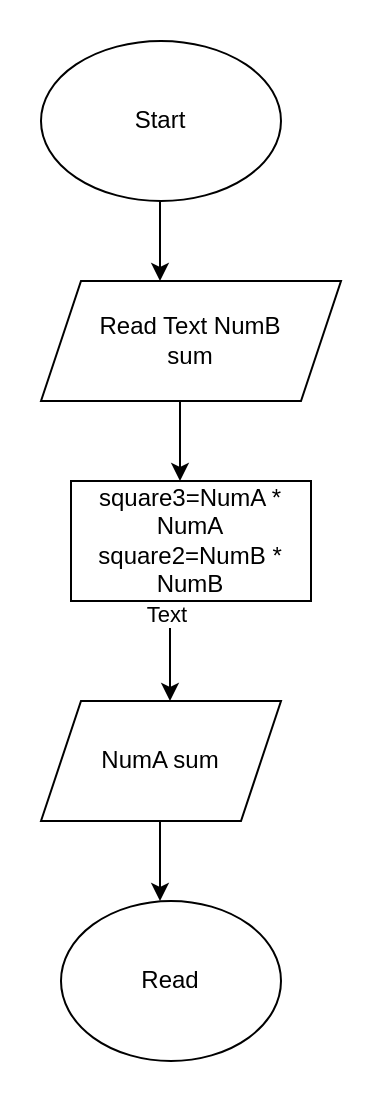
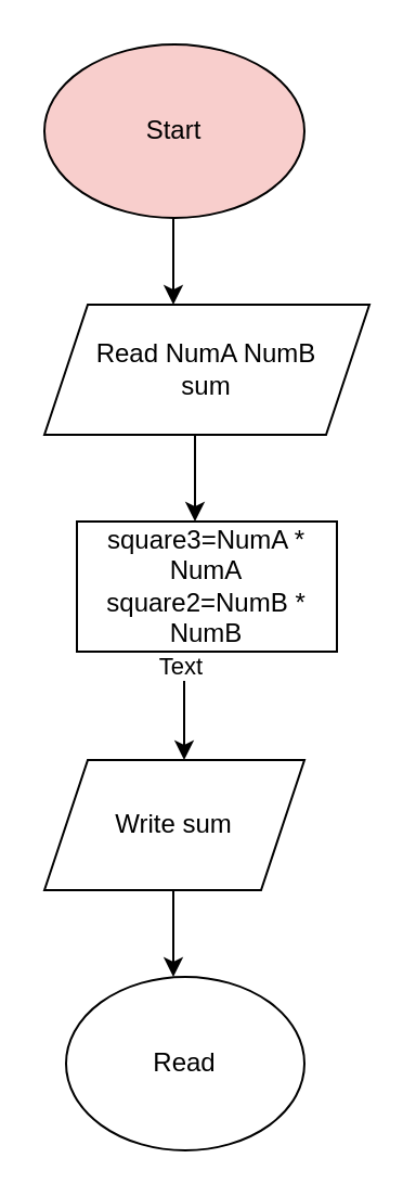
  <mxCell id="0" />
  <mxCell id="1" parent="0" />
- <mxCell id="2" value="Start" style="ellipse;whiteSpace=wrap;html=1;" vertex="1" parent="1"><mxGeometry x="20" y="20" width="120" height="80" as="geometry" /></mxCell>
- <mxCell id="3" value="Read Text NumB&lt;br&gt;sum" style="shape=parallelogram;perimeter=parallelogramPerimeter;whiteSpace=wrap;html=1;fixedSize=1;" vertex="1" parent="1"><mxGeometry x="20" y="140" width="150" height="60" as="geometry" /></mxCell>
+ <mxCell id="2" value="Start" style="ellipse;whiteSpace=wrap;html=1;fillColor=#f8cecc;" vertex="1" parent="1"><mxGeometry x="20" y="20" width="120" height="80" as="geometry" /></mxCell>
+ <mxCell id="3" value="Read NumA NumB&lt;br&gt;sum" style="shape=parallelogram;perimeter=parallelogramPerimeter;whiteSpace=wrap;html=1;fixedSize=1;" vertex="1" parent="1"><mxGeometry x="20" y="140" width="150" height="60" as="geometry" /></mxCell>
  <mxCell id="4" value="square3=NumA * NumA&lt;br&gt;square2=NumB * NumB" style="rounded=0;whiteSpace=wrap;html=1;" vertex="1" parent="1"><mxGeometry x="35" y="240" width="120" height="60" as="geometry" /></mxCell>
  <mxCell id="5" value="" style="endArrow=classic;html=1;rounded=0;" edge="1" parent="1"><mxGeometry width="50" height="50" relative="1" as="geometry"><mxPoint x="79.5" y="100" as="sourcePoint" /><mxPoint x="79.5" y="140" as="targetPoint" /><Array as="points"><mxPoint x="79.5" y="120" /></Array></mxGeometry></mxCell>
  <mxCell id="6" value="" style="endArrow=classic;html=1;rounded=0;" edge="1" parent="1"><mxGeometry width="50" height="50" relative="1" as="geometry"><mxPoint x="89.5" y="200" as="sourcePoint" /><mxPoint x="89.5" y="240" as="targetPoint" /></mxGeometry></mxCell>
- <mxCell id="7" value="NumA sum" style="shape=parallelogram;perimeter=parallelogramPerimeter;whiteSpace=wrap;html=1;fixedSize=1;" vertex="1" parent="1"><mxGeometry x="20" y="350" width="120" height="60" as="geometry" /></mxCell>
+ <mxCell id="7" value="Write sum" style="shape=parallelogram;perimeter=parallelogramPerimeter;whiteSpace=wrap;html=1;fixedSize=1;" vertex="1" parent="1"><mxGeometry x="20" y="350" width="120" height="60" as="geometry" /></mxCell>
  <mxCell id="8" value="" style="endArrow=classic;html=1;rounded=0;" edge="1" parent="1"><mxGeometry width="50" height="50" relative="1" as="geometry"><mxPoint x="84.5" y="300" as="sourcePoint" /><mxPoint x="84.5" y="350" as="targetPoint" /><Array as="points"><mxPoint x="84.5" y="320" /></Array></mxGeometry></mxCell>
  <mxCell id="9" value="Text" style="edgeLabel;html=1;align=center;verticalAlign=middle;resizable=0;points=[];" vertex="1" connectable="0" parent="8"><mxGeometry x="-0.76" y="-2" relative="1" as="geometry"><mxPoint as="offset" /></mxGeometry></mxCell>
  <mxCell id="10" value="Read" style="ellipse;whiteSpace=wrap;html=1;" vertex="1" parent="1"><mxGeometry x="30" y="450" width="110" height="80" as="geometry" /></mxCell>
  <mxCell id="11" value="" style="endArrow=classic;html=1;rounded=0;" edge="1" parent="1"><mxGeometry width="50" height="50" relative="1" as="geometry"><mxPoint x="79.5" y="410" as="sourcePoint" /><mxPoint x="79.5" y="450" as="targetPoint" /></mxGeometry></mxCell>
